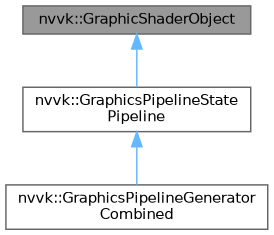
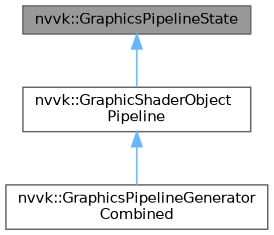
  digraph {
    node [color=gray40 fillcolor=white fontname=Helvetica fontsize=10 shape=box style=filled]
    edge [color=steelblue1 dir=back fontname=Helvetica fontsize=10 labelfontname=Helvetica labelfontsize=10 style=solid]
-   n1 [fillcolor=grey60 fontcolor=black height=0.2 label="nvvk::GraphicShaderObject" width=0.4]
-   n2 [height=0.2 label="nvvk::GraphicsPipelineState\lPipeline" width=0.4]
+   n1 [fillcolor=grey60 fontcolor=black height=0.2 label="nvvk::GraphicsPipelineState" width=0.4]
+   n2 [height=0.2 label="nvvk::GraphicShaderObject\lPipeline" width=0.4]
    n3 [height=0.2 label="nvvk::GraphicsPipelineGenerator\lCombined" width=0.4]
    n1 -> n2
    n2 -> n3
  }
